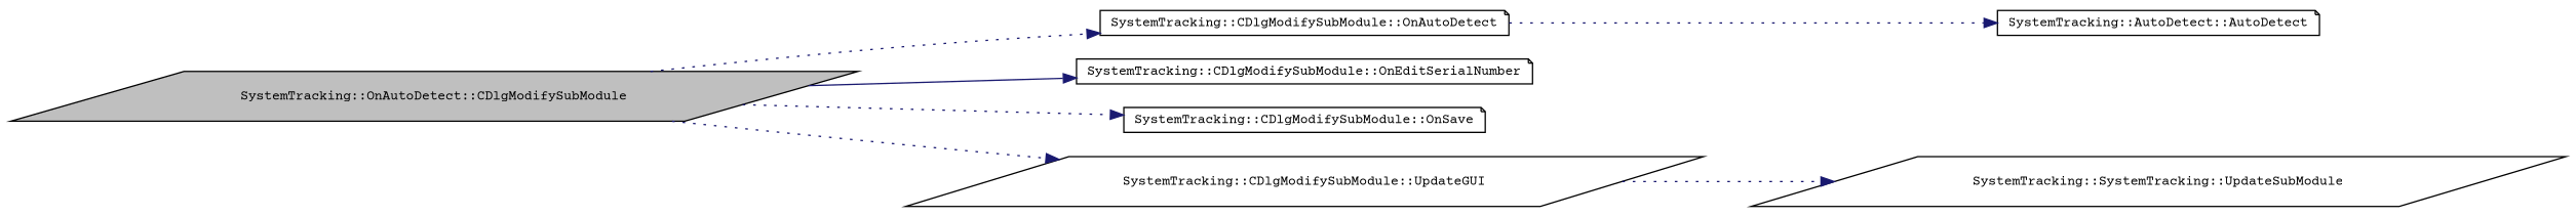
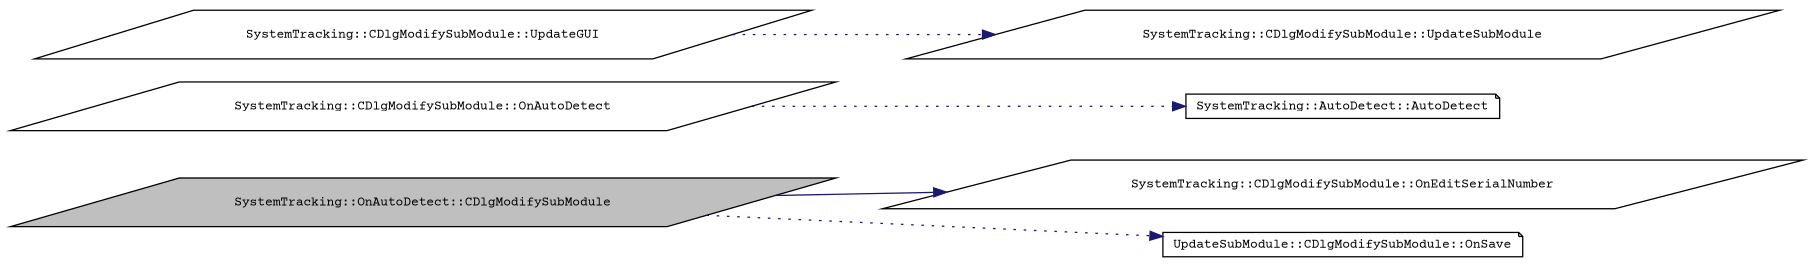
  digraph {
    fontname="Courier Prime"
    rankdir=LR
    node [color=black fillcolor=white fontname="Courier Prime" fontsize=10 shape=parallelogram style=filled]
    edge [color=midnightblue fontname="Courier Prime" fontsize=10 labelfontname=FreeSans labelfontsize=10 style=dotted]
    n1 [fillcolor=grey75 fontcolor=black height=0.2 label="SystemTracking::OnAutoDetect::CDlgModifySubModule" width=0.4]
-   n2 [height=0.2 label="SystemTracking::CDlgModifySubModule::OnAutoDetect" shape=note width=0.4]
-   n3 [height=0.2 label="SystemTracking::CDlgModifySubModule::OnEditSerialNumber" shape=note width=0.4]
-   n4 [height=0.2 label="SystemTracking::CDlgModifySubModule::OnSave" shape=note width=0.4]
+   n2 [height=0.2 label="SystemTracking::CDlgModifySubModule::OnAutoDetect" width=0.4]
+   n3 [height=0.2 label="SystemTracking::CDlgModifySubModule::OnEditSerialNumber" width=0.4]
+   n4 [height=0.2 label="UpdateSubModule::CDlgModifySubModule::OnSave" shape=note width=0.4]
    n5 [height=0.2 label="SystemTracking::CDlgModifySubModule::UpdateGUI" width=0.4]
    n6 [height=0.2 label="SystemTracking::AutoDetect::AutoDetect" shape=note width=0.4]
-   n7 [height=0.2 label="SystemTracking::SystemTracking::UpdateSubModule" width=0.4]
-   n1 -> n2
+   n7 [height=0.2 label="SystemTracking::CDlgModifySubModule::UpdateSubModule" width=0.4]
    n1 -> n3 [style=solid]
    n1 -> n4
-   n1 -> n5
    n2 -> n6
    n5 -> n7
  }
